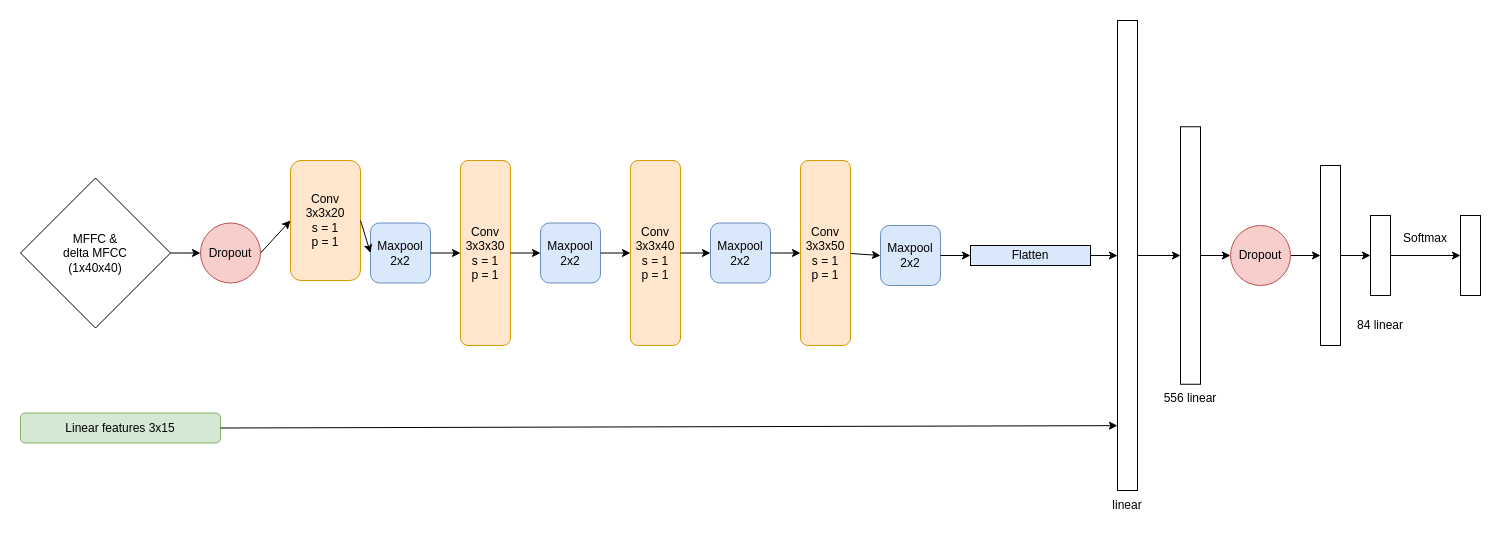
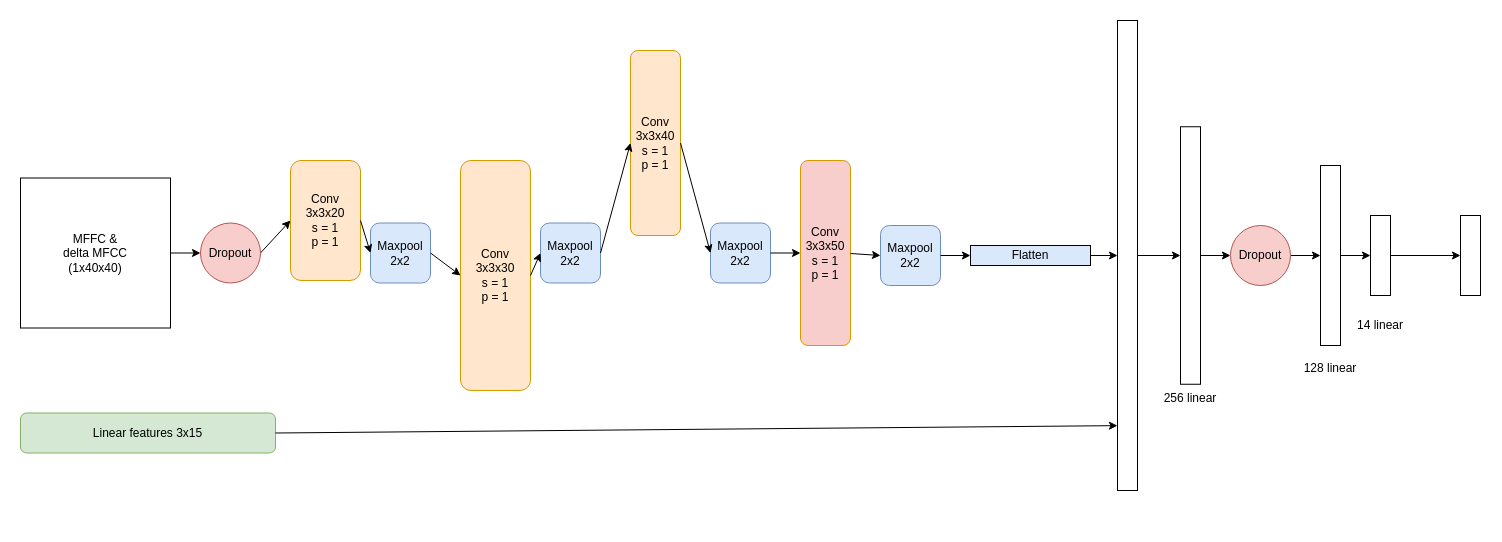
  <mxCell id="0" />
  <mxCell id="1" parent="0" />
  <mxCell id="2" value="Conv&lt;br&gt;3x3x20&lt;br&gt;s = 1&lt;br&gt;p = 1" style="rounded=1;whiteSpace=wrap;html=1;fillColor=#ffe6cc;strokeColor=#d79b00;" parent="1" vertex="1"><mxGeometry x="290" y="160" width="70" height="120" as="geometry" /></mxCell>
  <mxCell id="3" value="Maxpool 2x2" style="rounded=1;whiteSpace=wrap;html=1;fillColor=#dae8fc;strokeColor=#6c8ebf;" parent="1" vertex="1"><mxGeometry x="370" y="222.5" width="60" height="60" as="geometry" /></mxCell>
- <mxCell id="4" value="Conv&lt;br&gt;3x3x40&lt;br&gt;s = 1&lt;br&gt;p = 1" style="rounded=1;whiteSpace=wrap;html=1;fillColor=#ffe6cc;strokeColor=#d79b00;" parent="1" vertex="1"><mxGeometry x="630" y="160" width="50" height="185" as="geometry" /></mxCell>
+ <mxCell id="4" value="Conv&lt;br&gt;3x3x40&lt;br&gt;s = 1&lt;br&gt;p = 1" style="rounded=1;whiteSpace=wrap;html=1;fillColor=#ffe6cc;strokeColor=#d79b00;" parent="1" vertex="1"><mxGeometry x="630" y="50" width="50" height="185" as="geometry" /></mxCell>
  <mxCell id="5" value="Maxpool 2x2" style="rounded=1;whiteSpace=wrap;html=1;fillColor=#dae8fc;strokeColor=#6c8ebf;" parent="1" vertex="1"><mxGeometry x="880" y="225" width="60" height="60" as="geometry" /></mxCell>
- <mxCell id="6" value="Conv&lt;br&gt;3x3x30&lt;br&gt;s = 1&lt;br&gt;p = 1" style="rounded=1;whiteSpace=wrap;html=1;fillColor=#ffe6cc;strokeColor=#d79b00;" parent="1" vertex="1"><mxGeometry x="460" y="160" width="50" height="185" as="geometry" /></mxCell>
+ <mxCell id="6" value="Conv&lt;br&gt;3x3x30&lt;br&gt;s = 1&lt;br&gt;p = 1" style="rounded=1;whiteSpace=wrap;html=1;fillColor=#ffe6cc;strokeColor=#d79b00;" parent="1" vertex="1"><mxGeometry x="460" y="160" width="70" height="230" as="geometry" /></mxCell>
  <mxCell id="7" value="Maxpool 2x2" style="rounded=1;whiteSpace=wrap;html=1;fillColor=#dae8fc;strokeColor=#6c8ebf;" parent="1" vertex="1"><mxGeometry x="540" y="222.5" width="60" height="60" as="geometry" /></mxCell>
- <mxCell id="8" value="Linear features 3x15" style="rounded=1;whiteSpace=wrap;html=1;fillColor=#d5e8d4;strokeColor=#82b366;" parent="1" vertex="1"><mxGeometry x="20" y="412.5" width="200" height="30" as="geometry" /></mxCell>
+ <mxCell id="8" value="Linear features 3x15" style="rounded=1;whiteSpace=wrap;html=1;fillColor=#d5e8d4;strokeColor=#82b366;" parent="1" vertex="1"><mxGeometry x="20" y="412.5" width="255" height="40" as="geometry" /></mxCell>
  <mxCell id="9" value="Flatten" style="rounded=0;whiteSpace=wrap;html=1;fillColor=#dae8fc;" parent="1" vertex="1"><mxGeometry x="970" y="245" width="120" height="20" as="geometry" /></mxCell>
  <mxCell id="10" value="" style="rounded=0;whiteSpace=wrap;html=1;" parent="1" vertex="1"><mxGeometry x="1117" y="20" width="20" height="470" as="geometry" /></mxCell>
  <mxCell id="11" value="" style="rounded=0;whiteSpace=wrap;html=1;" parent="1" vertex="1"><mxGeometry x="1180" y="126.25" width="20" height="257.5" as="geometry" /></mxCell>
- <mxCell id="12" value="556 linear" style="text;html=1;strokeColor=none;fillColor=none;align=center;verticalAlign=middle;whiteSpace=wrap;rounded=0;" parent="1" vertex="1"><mxGeometry x="1160" y="382.5" width="60" height="30" as="geometry" /></mxCell>
- <mxCell id="13" value="linear" style="text;html=1;strokeColor=none;fillColor=none;align=center;verticalAlign=middle;whiteSpace=wrap;rounded=0;" parent="1" vertex="1"><mxGeometry x="1097" y="490" width="60" height="30" as="geometry" /></mxCell>
- <mxCell id="14" value="MFFC &amp;amp;&lt;br&gt;delta MFCC&lt;br&gt;(1x40x40)" style="rhombus;whiteSpace=wrap;html=1;aspect=fixed;" parent="1" vertex="1"><mxGeometry x="20" y="177.5" width="150" height="150" as="geometry" /></mxCell>
+ <mxCell id="12" value="256 linear" style="text;html=1;strokeColor=none;fillColor=none;align=center;verticalAlign=middle;whiteSpace=wrap;rounded=0;" parent="1" vertex="1"><mxGeometry x="1160" y="382.5" width="60" height="30" as="geometry" /></mxCell>
+ <mxCell id="14" value="MFFC &amp;amp;&lt;br&gt;delta MFCC&lt;br&gt;(1x40x40)" style="whiteSpace=wrap;html=1;aspect=fixed;" parent="1" vertex="1"><mxGeometry x="20" y="177.5" width="150" height="150" as="geometry" /></mxCell>
  <mxCell id="15" value="" style="rounded=0;whiteSpace=wrap;html=1;" parent="1" vertex="1"><mxGeometry x="1370" y="215" width="20" height="80" as="geometry" /></mxCell>
- <mxCell id="16" value="84 linear" style="text;html=1;strokeColor=none;fillColor=none;align=center;verticalAlign=middle;whiteSpace=wrap;rounded=0;" parent="1" vertex="1"><mxGeometry x="1350" y="310" width="60" height="30" as="geometry" /></mxCell>
+ <mxCell id="16" value="14 linear" style="text;html=1;strokeColor=none;fillColor=none;align=center;verticalAlign=middle;whiteSpace=wrap;rounded=0;" parent="1" vertex="1"><mxGeometry x="1350" y="310" width="60" height="30" as="geometry" /></mxCell>
  <mxCell id="17" value="" style="endArrow=classic;html=1;rounded=0;exitX=1;exitY=0.5;exitDx=0;exitDy=0;entryX=0;entryY=0.5;entryDx=0;entryDy=0;" parent="1" source="32" target="2" edge="1"><mxGeometry width="50" height="50" relative="1" as="geometry"><mxPoint x="300" y="230" as="sourcePoint" /><mxPoint x="350" y="180" as="targetPoint" /></mxGeometry></mxCell>
  <mxCell id="18" value="" style="endArrow=classic;html=1;rounded=0;exitX=1;exitY=0.5;exitDx=0;exitDy=0;entryX=0;entryY=0.5;entryDx=0;entryDy=0;" parent="1" source="2" target="3" edge="1"><mxGeometry width="50" height="50" relative="1" as="geometry"><mxPoint x="340" y="460" as="sourcePoint" /><mxPoint x="390" y="410" as="targetPoint" /></mxGeometry></mxCell>
  <mxCell id="19" value="" style="endArrow=classic;html=1;rounded=0;exitX=1;exitY=0.5;exitDx=0;exitDy=0;entryX=0;entryY=0.5;entryDx=0;entryDy=0;" parent="1" source="3" target="6" edge="1"><mxGeometry width="50" height="50" relative="1" as="geometry"><mxPoint x="300" y="230" as="sourcePoint" /><mxPoint x="350" y="180" as="targetPoint" /></mxGeometry></mxCell>
  <mxCell id="20" value="" style="endArrow=classic;html=1;rounded=0;exitX=1;exitY=0.5;exitDx=0;exitDy=0;entryX=0;entryY=0.5;entryDx=0;entryDy=0;" parent="1" source="6" target="7" edge="1"><mxGeometry width="50" height="50" relative="1" as="geometry"><mxPoint x="480" y="540" as="sourcePoint" /><mxPoint x="530" y="490" as="targetPoint" /></mxGeometry></mxCell>
  <mxCell id="21" value="" style="endArrow=classic;html=1;rounded=0;exitX=1;exitY=0.5;exitDx=0;exitDy=0;entryX=0;entryY=0.5;entryDx=0;entryDy=0;" parent="1" source="7" target="4" edge="1"><mxGeometry width="50" height="50" relative="1" as="geometry"><mxPoint x="590" y="520" as="sourcePoint" /><mxPoint x="640" y="470" as="targetPoint" /></mxGeometry></mxCell>
  <mxCell id="22" value="" style="endArrow=classic;html=1;rounded=0;entryX=0;entryY=0.5;entryDx=0;entryDy=0;" parent="1" source="5" target="9" edge="1"><mxGeometry width="50" height="50" relative="1" as="geometry"><mxPoint x="940" y="632.5" as="sourcePoint" /><mxPoint x="990" y="582.5" as="targetPoint" /></mxGeometry></mxCell>
  <mxCell id="23" value="" style="endArrow=classic;html=1;rounded=0;exitX=1;exitY=0.5;exitDx=0;exitDy=0;entryX=0;entryY=0.5;entryDx=0;entryDy=0;" parent="1" source="9" target="10" edge="1"><mxGeometry width="50" height="50" relative="1" as="geometry"><mxPoint x="1000" y="562.5" as="sourcePoint" /><mxPoint x="1050" y="512.5" as="targetPoint" /></mxGeometry></mxCell>
  <mxCell id="24" value="" style="endArrow=classic;html=1;rounded=0;exitX=1;exitY=0.5;exitDx=0;exitDy=0;entryX=0;entryY=0.5;entryDx=0;entryDy=0;" parent="1" source="10" target="11" edge="1"><mxGeometry width="50" height="50" relative="1" as="geometry"><mxPoint x="1330" y="472.5" as="sourcePoint" /><mxPoint x="1380" y="422.5" as="targetPoint" /></mxGeometry></mxCell>
  <mxCell id="25" value="" style="endArrow=classic;html=1;rounded=0;exitX=1;exitY=0.5;exitDx=0;exitDy=0;entryX=0;entryY=0.5;entryDx=0;entryDy=0;" parent="1" source="11" target="41" edge="1"><mxGeometry width="50" height="50" relative="1" as="geometry"><mxPoint x="1270" y="492.5" as="sourcePoint" /><mxPoint x="1230" y="255" as="targetPoint" /></mxGeometry></mxCell>
  <mxCell id="26" value="" style="endArrow=classic;html=1;rounded=0;exitX=1;exitY=0.5;exitDx=0;exitDy=0;entryX=0;entryY=0.5;entryDx=0;entryDy=0;" parent="1" source="15" target="38" edge="1"><mxGeometry width="50" height="50" relative="1" as="geometry"><mxPoint x="1470" y="470" as="sourcePoint" /><mxPoint x="1470" y="257.5" as="targetPoint" /></mxGeometry></mxCell>
- <mxCell id="27" value="Softmax" style="text;html=1;strokeColor=none;fillColor=none;align=center;verticalAlign=middle;whiteSpace=wrap;rounded=0;" parent="1" vertex="1"><mxGeometry x="1390" y="222.5" width="70" height="30" as="geometry" /></mxCell>
- <mxCell id="28" value="Conv&lt;br&gt;3x3x50&lt;br&gt;s = 1&lt;br&gt;p = 1" style="rounded=1;whiteSpace=wrap;html=1;fillColor=#ffe6cc;strokeColor=#d79b00;" vertex="1" parent="1"><mxGeometry x="800" y="160" width="50" height="185" as="geometry" /></mxCell>
+ <mxCell id="28" value="Conv&lt;br&gt;3x3x50&lt;br&gt;s = 1&lt;br&gt;p = 1" style="rounded=1;whiteSpace=wrap;html=1;fillColor=#f8cecc;strokeColor=#d79b00;" vertex="1" parent="1"><mxGeometry x="800" y="160" width="50" height="185" as="geometry" /></mxCell>
  <mxCell id="29" value="Maxpool 2x2" style="rounded=1;whiteSpace=wrap;html=1;fillColor=#dae8fc;strokeColor=#6c8ebf;" vertex="1" parent="1"><mxGeometry x="710" y="222.5" width="60" height="60" as="geometry" /></mxCell>
  <mxCell id="30" value="" style="endArrow=classic;html=1;rounded=0;exitX=1;exitY=0.5;exitDx=0;exitDy=0;entryX=0;entryY=0.5;entryDx=0;entryDy=0;" edge="1" parent="1" source="29" target="28"><mxGeometry width="50" height="50" relative="1" as="geometry"><mxPoint x="760" y="520" as="sourcePoint" /><mxPoint x="810" y="470" as="targetPoint" /></mxGeometry></mxCell>
  <mxCell id="31" value="" style="endArrow=classic;html=1;rounded=0;exitX=1;exitY=0.5;exitDx=0;exitDy=0;entryX=0;entryY=0.5;entryDx=0;entryDy=0;" edge="1" parent="1" source="14" target="32"><mxGeometry width="50" height="50" relative="1" as="geometry"><mxPoint x="220" y="265" as="sourcePoint" /><mxPoint x="290" y="253" as="targetPoint" /></mxGeometry></mxCell>
  <mxCell id="32" value="Dropout" style="ellipse;whiteSpace=wrap;html=1;aspect=fixed;fillColor=#f8cecc;strokeColor=#b85450;" parent="1" vertex="1"><mxGeometry x="200" y="222.5" width="60" height="60" as="geometry" /></mxCell>
  <mxCell id="33" value="" style="endArrow=classic;html=1;rounded=0;exitX=1;exitY=0.5;exitDx=0;exitDy=0;entryX=0;entryY=0.5;entryDx=0;entryDy=0;" edge="1" parent="1" source="4" target="29"><mxGeometry width="50" height="50" relative="1" as="geometry"><mxPoint x="590" y="140" as="sourcePoint" /><mxPoint x="640" y="90" as="targetPoint" /></mxGeometry></mxCell>
  <mxCell id="34" value="" style="endArrow=classic;html=1;rounded=0;entryX=0;entryY=0.5;entryDx=0;entryDy=0;" edge="1" parent="1" target="5"><mxGeometry width="50" height="50" relative="1" as="geometry"><mxPoint x="850" y="253" as="sourcePoint" /><mxPoint x="890" y="210" as="targetPoint" /></mxGeometry></mxCell>
  <mxCell id="35" value="" style="rounded=0;whiteSpace=wrap;html=1;" vertex="1" parent="1"><mxGeometry x="1320" y="165" width="20" height="180" as="geometry" /></mxCell>
  <mxCell id="36" value="" style="endArrow=classic;html=1;rounded=0;exitX=1;exitY=0.5;exitDx=0;exitDy=0;entryX=0;entryY=0.5;entryDx=0;entryDy=0;" edge="1" parent="1" target="35" source="41"><mxGeometry width="50" height="50" relative="1" as="geometry"><mxPoint x="1305" y="255" as="sourcePoint" /><mxPoint x="1533" y="515" as="targetPoint" /></mxGeometry></mxCell>
  <mxCell id="37" value="" style="endArrow=classic;html=1;rounded=0;exitX=1;exitY=0.5;exitDx=0;exitDy=0;entryX=0;entryY=0.5;entryDx=0;entryDy=0;" edge="1" parent="1" source="35" target="15"><mxGeometry width="50" height="50" relative="1" as="geometry"><mxPoint x="1330" y="520" as="sourcePoint" /><mxPoint x="1380" y="470" as="targetPoint" /></mxGeometry></mxCell>
  <mxCell id="38" value="" style="rounded=0;whiteSpace=wrap;html=1;" vertex="1" parent="1"><mxGeometry x="1460" y="215" width="20" height="80" as="geometry" /></mxCell>
+ <mxCell id="39" value="128 linear" style="text;html=1;strokeColor=none;fillColor=none;align=center;verticalAlign=middle;whiteSpace=wrap;rounded=0;" vertex="1" parent="1"><mxGeometry x="1300" y="352.5" width="60" height="30" as="geometry" /></mxCell>
  <mxCell id="40" value="" style="endArrow=classic;html=1;rounded=0;exitX=1;exitY=0.5;exitDx=0;exitDy=0;entryX=-0.003;entryY=0.862;entryDx=0;entryDy=0;entryPerimeter=0;" edge="1" parent="1" source="8" target="10"><mxGeometry width="50" height="50" relative="1" as="geometry"><mxPoint x="330" y="450" as="sourcePoint" /><mxPoint x="380" y="400" as="targetPoint" /></mxGeometry></mxCell>
  <mxCell id="41" value="Dropout" style="ellipse;whiteSpace=wrap;html=1;aspect=fixed;fillColor=#f8cecc;strokeColor=#b85450;" vertex="1" parent="1"><mxGeometry x="1230" y="225" width="60" height="60" as="geometry" /></mxCell>
